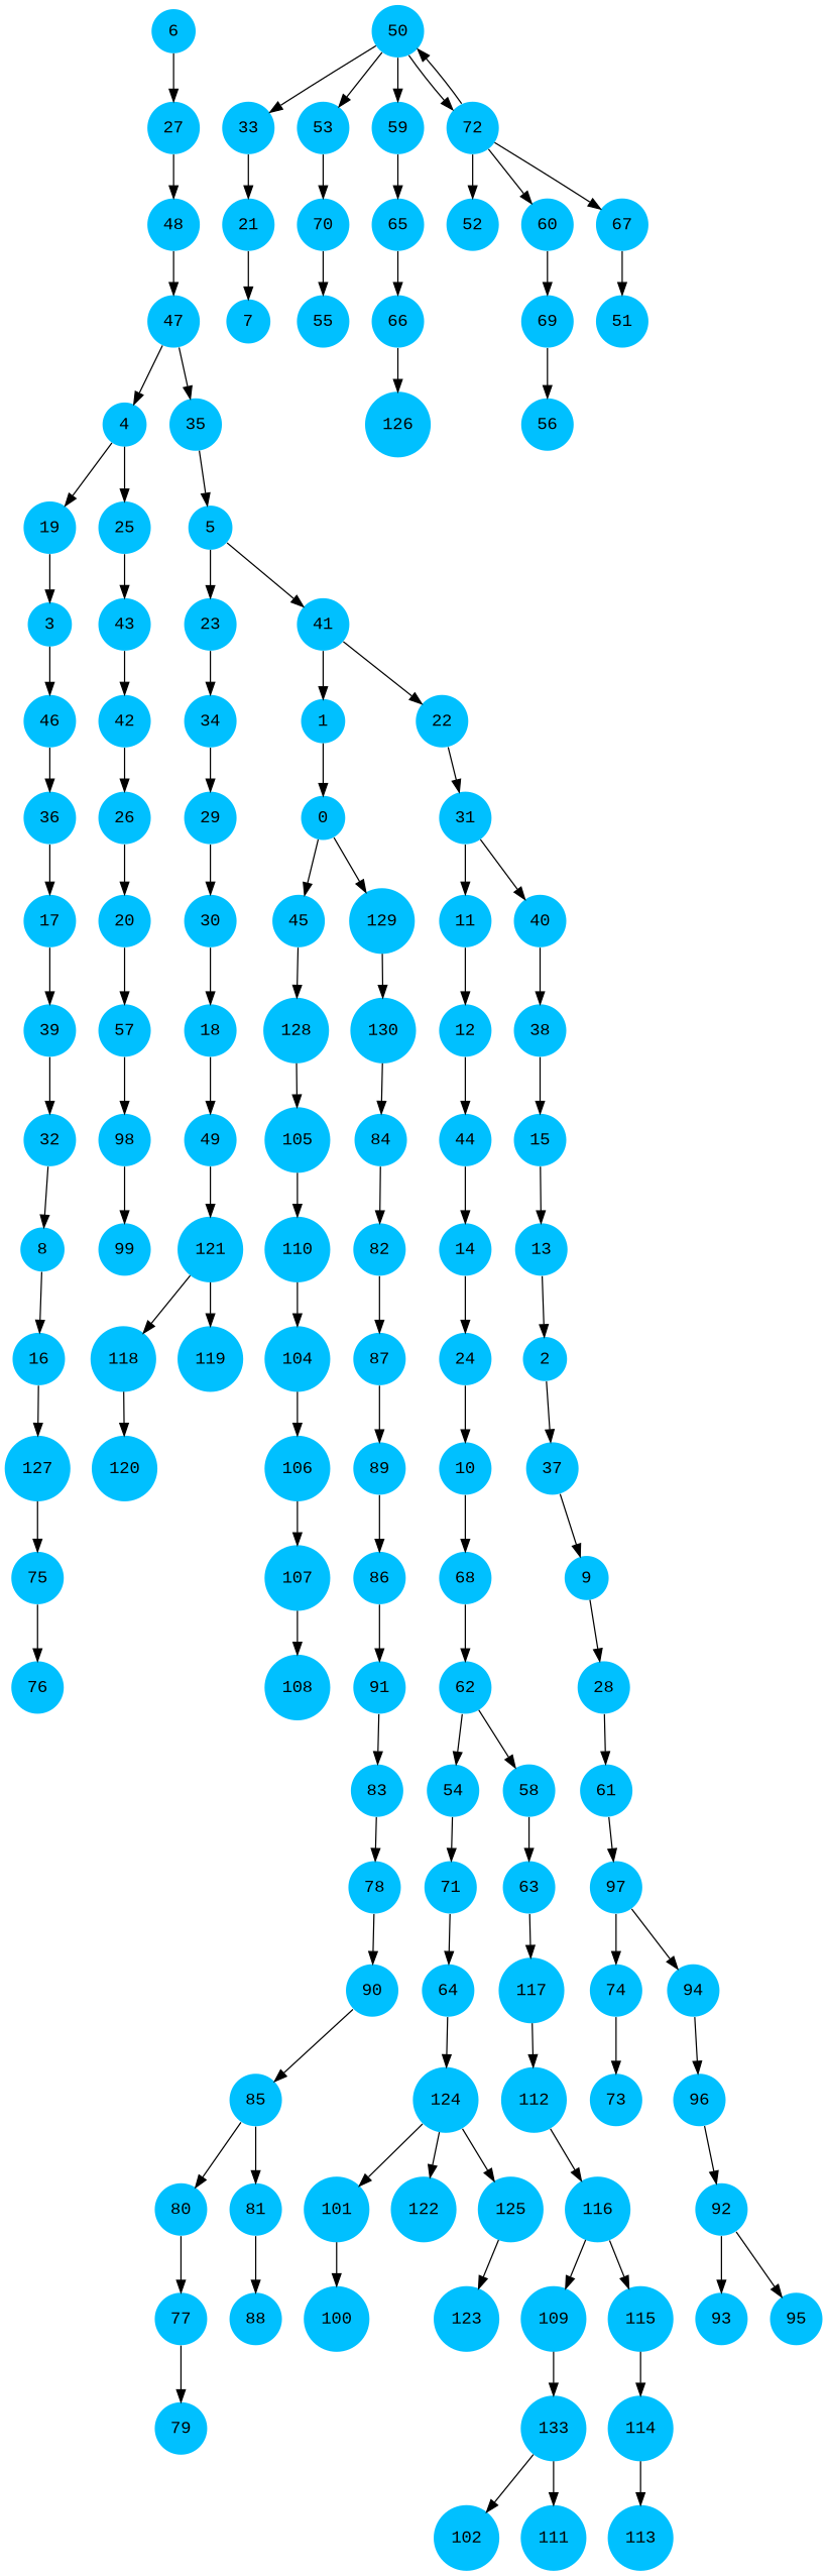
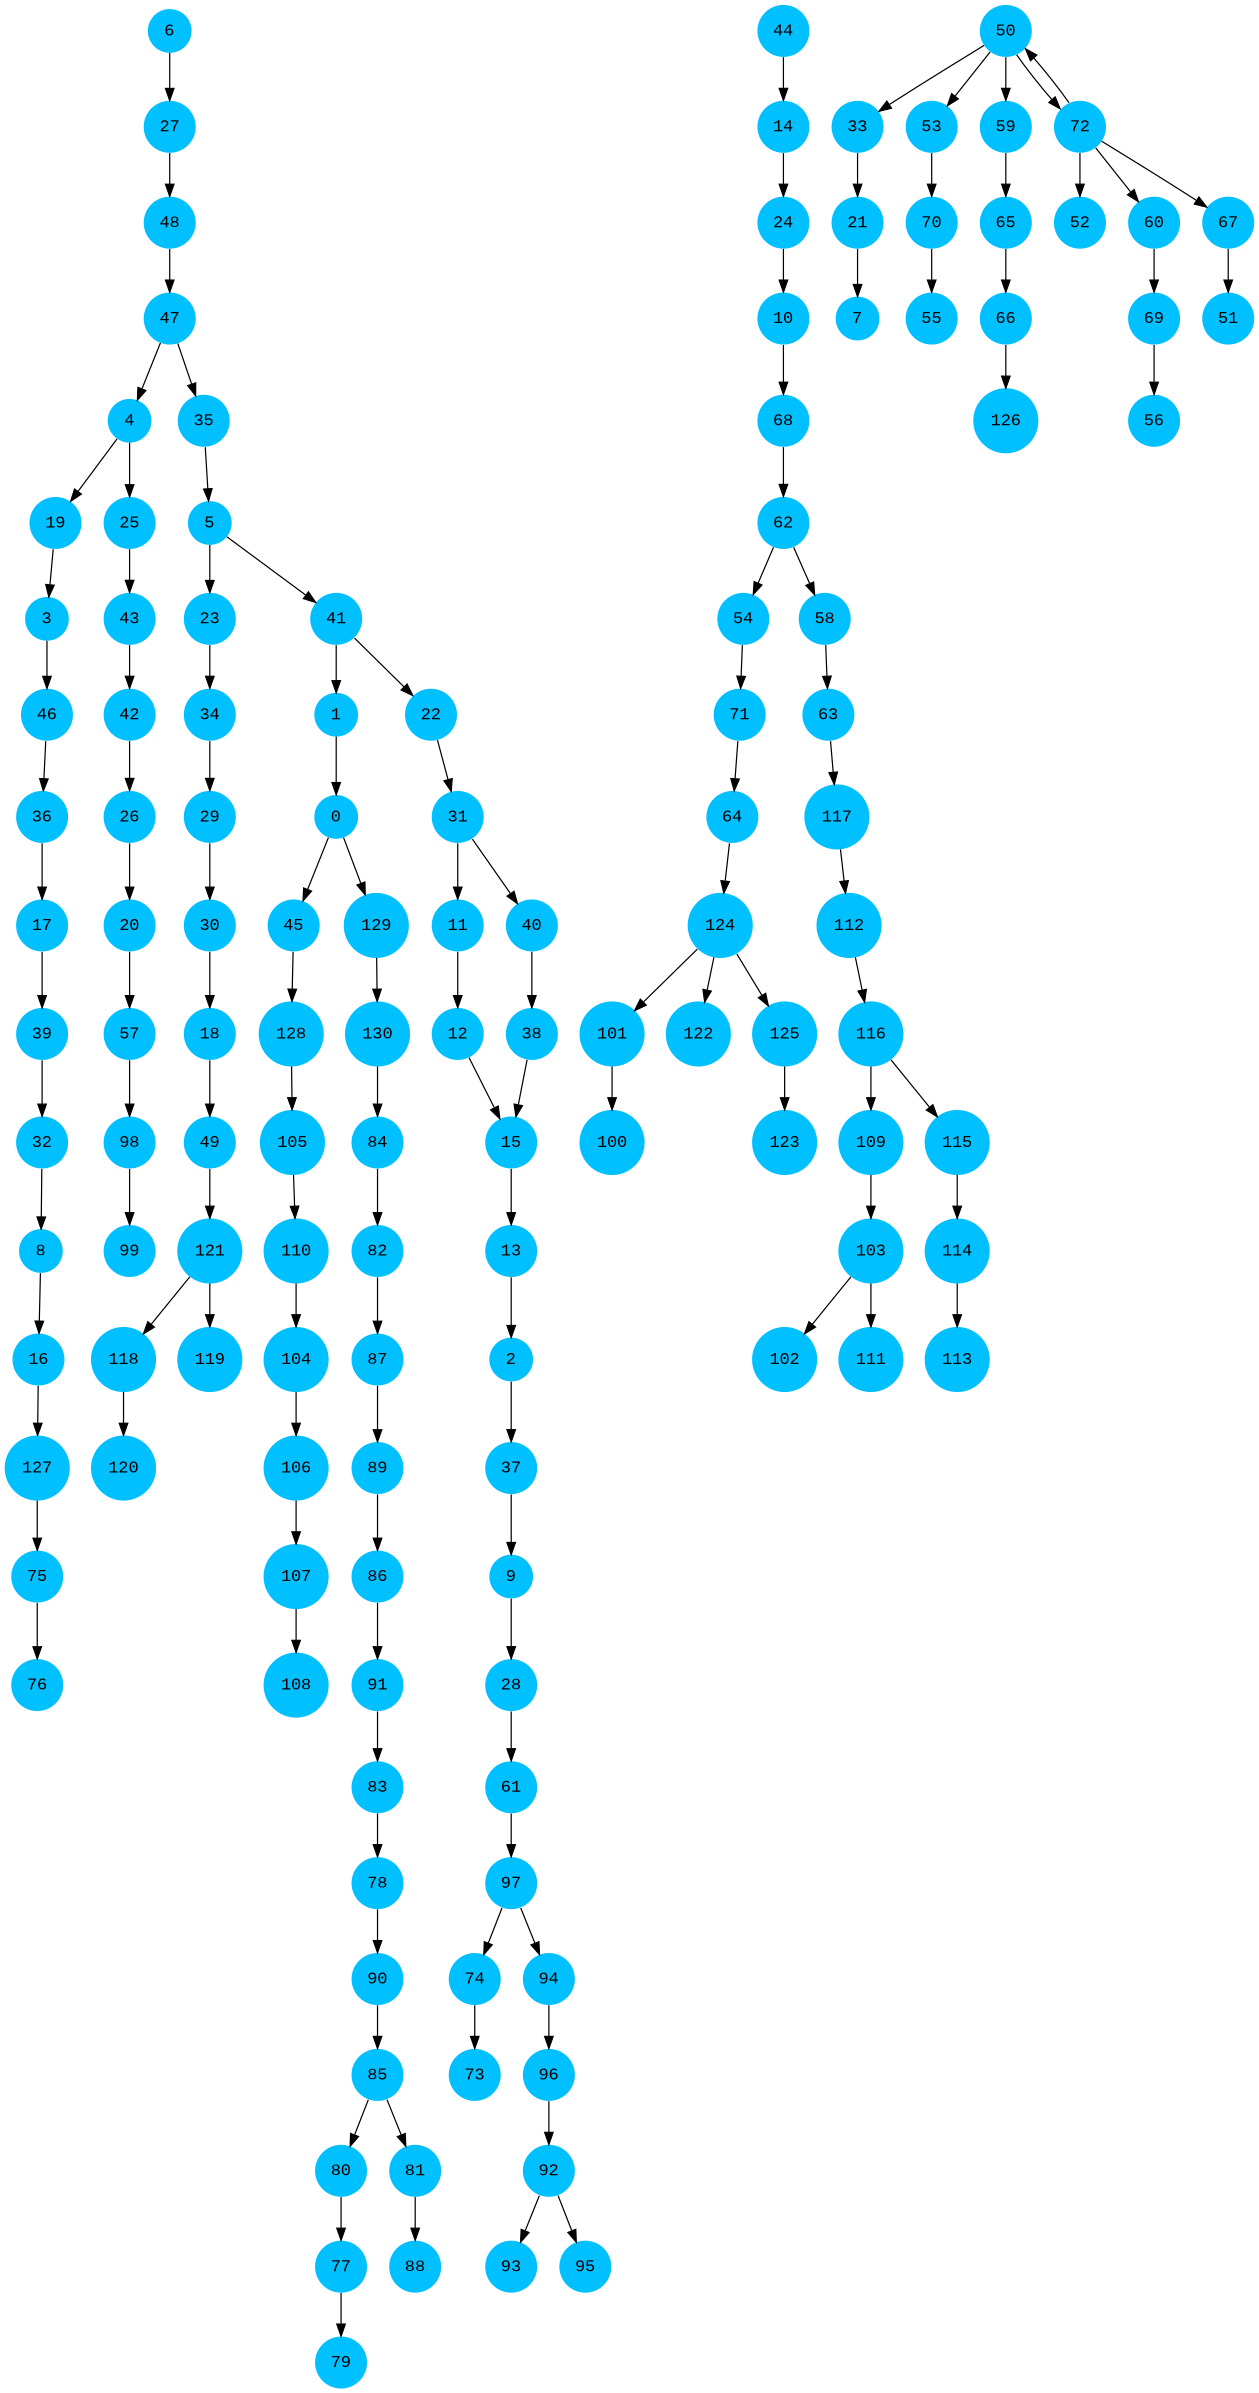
  digraph {
    fontname="Liberation Mono"
    node [fillcolor="#00c0ff" fontname="Liberation Mono" penwidth=0 shape=circle style=filled]
    edge [fontname="Liberation Mono"]
    0
    45
    129
    128
    130
    1
    2
    37
    9
    3
    46
    36
    4
    19
    25
    43
    5
    23
    41
    34
    22
    6
    27
    48
    8
    16
    127
    28
    61
    10
    68
    62
    11
    12
    44
    14
    13
    24
    15
    75
    17
    39
    32
    18
    49
    121
    20
    57
    98
    21
    7
    31
    40
    29
    42
    26
    47
    97
    30
    38
    33
    35
    105
    118
    119
    50
    53
    59
    72
    70
    65
    52
    60
    67
    55
    54
    71
    64
    99
    58
    63
    117
    66
    69
    56
    74
    94
    112
    124
    101
    122
    125
    126
    51
    73
    76
    77
    79
    78
    90
    85
    80
    81
    88
    82
    87
    89
    83
    84
    86
    91
    92
    93
    95
    96
    100
-   103 [label=133]
+   103
    102
    111
    104
    106
    107
    110
    108
    109
    116
    115
    114
    113
    120
    123
    0 -> 45
    0 -> 129
    45 -> 128
    129 -> 130
    128 -> 105
    130 -> 84
    1 -> 0
    2 -> 37
    37 -> 9
    9 -> 28
    3 -> 46
    46 -> 36
    36 -> 17
    4 -> 19
    4 -> 25
    19 -> 3
    25 -> 43
    43 -> 42
    5 -> 23
    5 -> 41
    23 -> 34
    41 -> 1
    41 -> 22
    34 -> 29
    22 -> 31
    6 -> 27
    27 -> 48
    48 -> 47
    8 -> 16
    16 -> 127
    127 -> 75
    28 -> 61
    61 -> 97
    10 -> 68
    68 -> 62
    62 -> 54
    62 -> 58
    11 -> 12
-   12 -> 44
+   12 -> 15
    44 -> 14
    14 -> 24
    13 -> 2
    24 -> 10
    15 -> 13
    75 -> 76
    17 -> 39
    39 -> 32
    32 -> 8
    18 -> 49
    49 -> 121
    121 -> 118
    121 -> 119
    20 -> 57
    57 -> 98
    98 -> 99
    21 -> 7
    31 -> 11
    31 -> 40
    40 -> 38
    29 -> 30
    42 -> 26
    26 -> 20
    47 -> 4
    47 -> 35
    97 -> 74
    97 -> 94
    30 -> 18
    38 -> 15
    33 -> 21
    35 -> 5
    105 -> 110
    118 -> 120
    50 -> 33
    50 -> 53
    50 -> 59
    50 -> 72
    53 -> 70
    59 -> 65
    72 -> 50
    72 -> 52
    72 -> 60
    72 -> 67
    70 -> 55
    65 -> 66
    60 -> 69
    67 -> 51
    54 -> 71
    71 -> 64
    64 -> 124
    58 -> 63
    63 -> 117
    117 -> 112
    66 -> 126
    69 -> 56
    74 -> 73
    94 -> 96
    112 -> 116
    124 -> 101
    124 -> 122
    124 -> 125
    101 -> 100
    125 -> 123
    77 -> 79
    78 -> 90
    90 -> 85
    85 -> 80
    85 -> 81
    80 -> 77
    81 -> 88
    82 -> 87
    87 -> 89
    89 -> 86
    83 -> 78
    84 -> 82
    86 -> 91
    91 -> 83
    92 -> 93
    92 -> 95
    96 -> 92
    103 -> 102
    103 -> 111
    104 -> 106
    106 -> 107
    107 -> 108
    110 -> 104
    109 -> 103
    116 -> 109
    116 -> 115
    115 -> 114
    114 -> 113
  }
